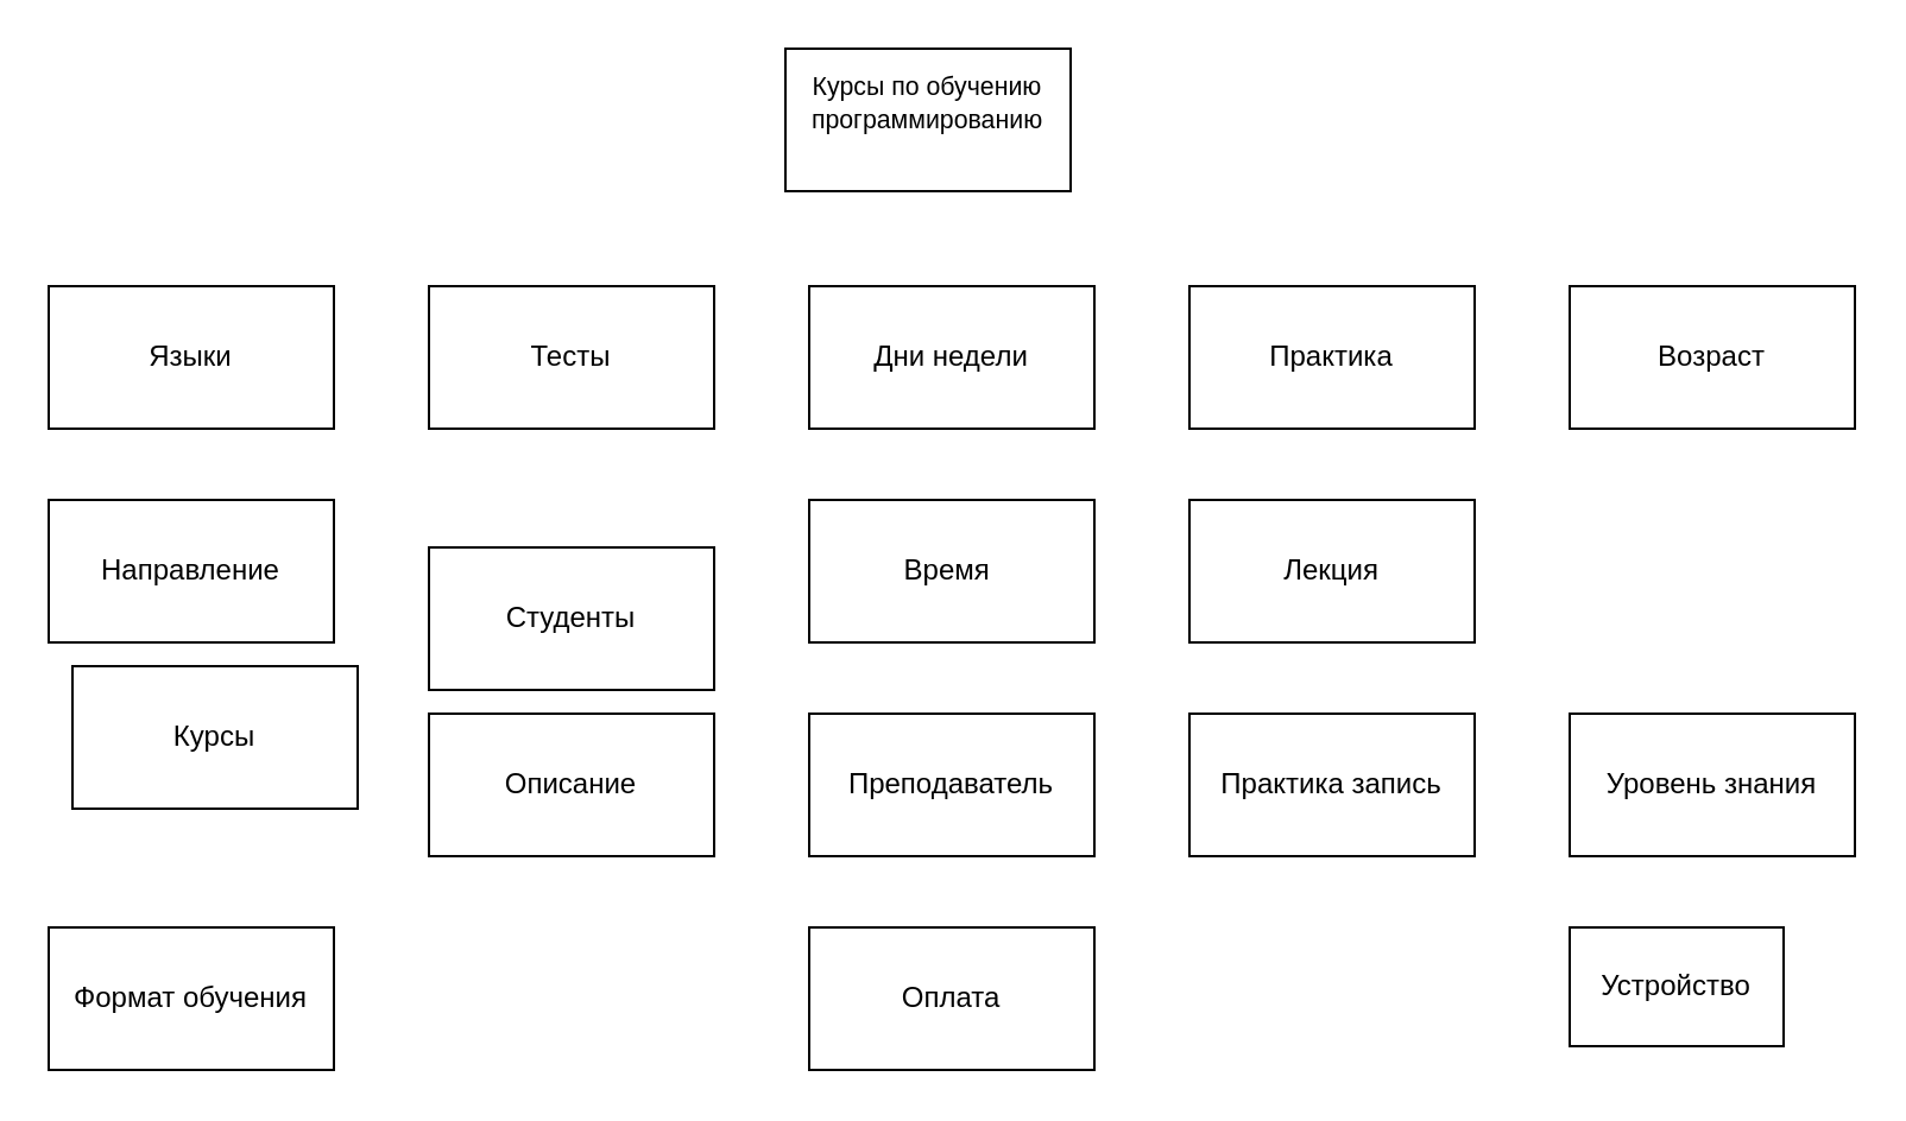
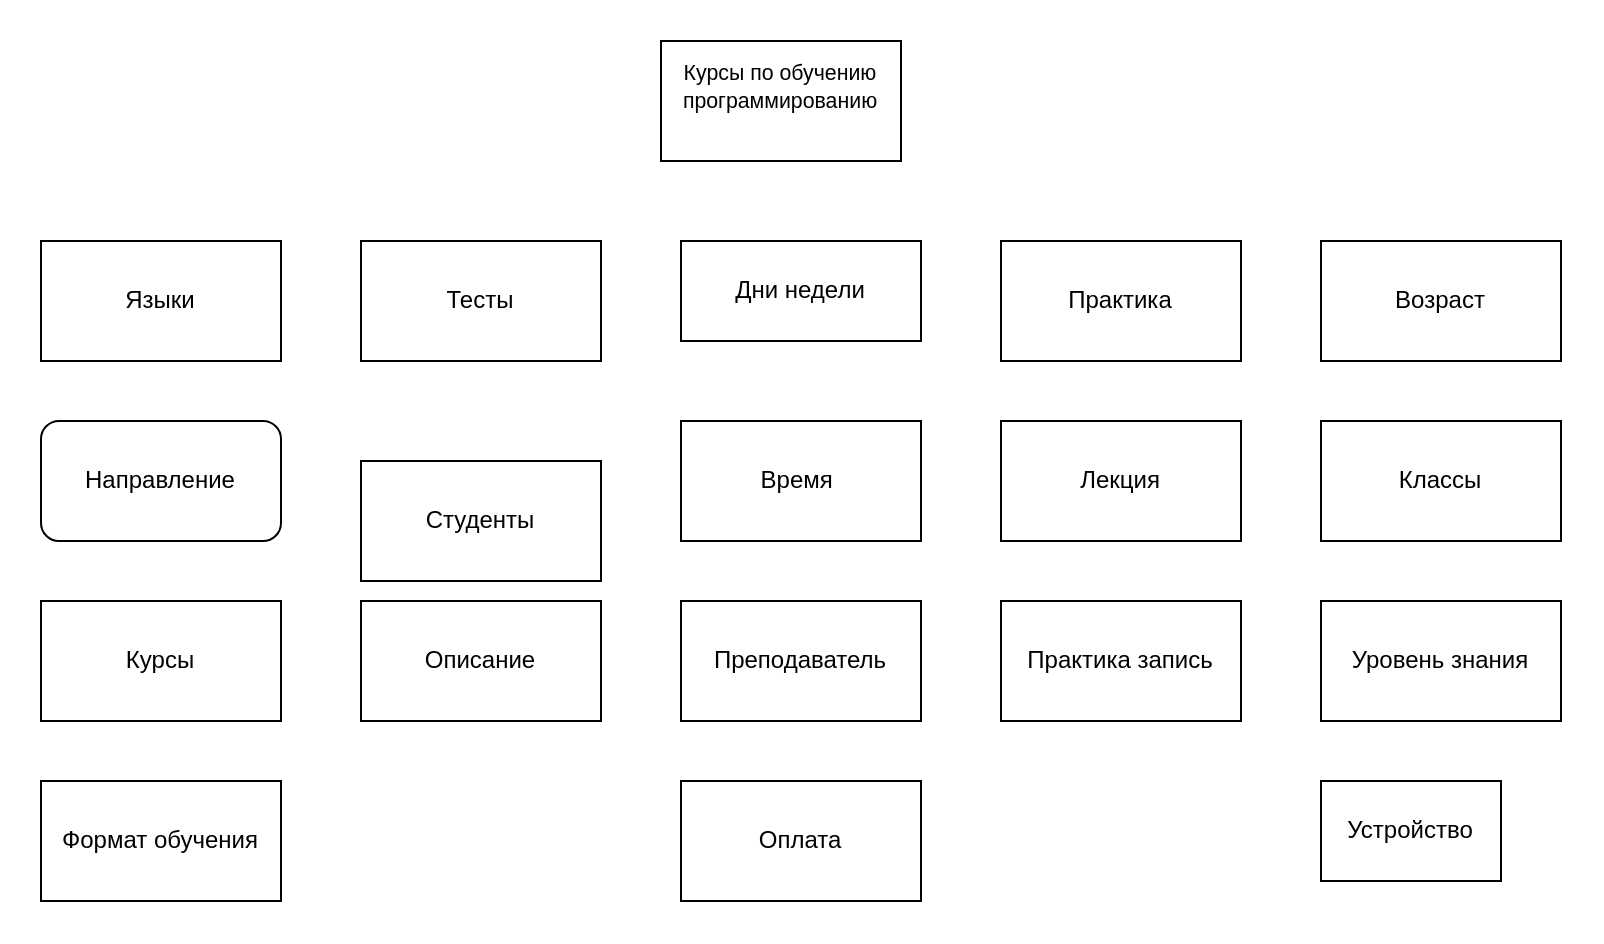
  <mxCell id="0" />
  <mxCell id="1" parent="0" />
  <mxCell id="2" value="&#10;&lt;span data-sheets-userformat=&quot;{&amp;quot;2&amp;quot;:12474,&amp;quot;4&amp;quot;:{&amp;quot;1&amp;quot;:2,&amp;quot;2&amp;quot;:16777215},&amp;quot;6&amp;quot;:{&amp;quot;1&amp;quot;:[{&amp;quot;1&amp;quot;:2,&amp;quot;2&amp;quot;:0,&amp;quot;5&amp;quot;:{&amp;quot;1&amp;quot;:2,&amp;quot;2&amp;quot;:0}},{&amp;quot;1&amp;quot;:0,&amp;quot;2&amp;quot;:0,&amp;quot;3&amp;quot;:3},{&amp;quot;1&amp;quot;:1,&amp;quot;2&amp;quot;:0,&amp;quot;4&amp;quot;:1}]},&amp;quot;7&amp;quot;:{&amp;quot;1&amp;quot;:[{&amp;quot;1&amp;quot;:2,&amp;quot;2&amp;quot;:0,&amp;quot;5&amp;quot;:{&amp;quot;1&amp;quot;:2,&amp;quot;2&amp;quot;:0}},{&amp;quot;1&amp;quot;:0,&amp;quot;2&amp;quot;:0,&amp;quot;3&amp;quot;:3},{&amp;quot;1&amp;quot;:1,&amp;quot;2&amp;quot;:0,&amp;quot;4&amp;quot;:1}]},&amp;quot;8&amp;quot;:{&amp;quot;1&amp;quot;:[{&amp;quot;1&amp;quot;:2,&amp;quot;2&amp;quot;:0,&amp;quot;5&amp;quot;:{&amp;quot;1&amp;quot;:2,&amp;quot;2&amp;quot;:0}},{&amp;quot;1&amp;quot;:0,&amp;quot;2&amp;quot;:0,&amp;quot;3&amp;quot;:3},{&amp;quot;1&amp;quot;:1,&amp;quot;2&amp;quot;:0,&amp;quot;4&amp;quot;:1}]},&amp;quot;10&amp;quot;:2,&amp;quot;15&amp;quot;:&amp;quot;Arial&amp;quot;,&amp;quot;16&amp;quot;:8}&quot; data-sheets-value=&quot;{&amp;quot;1&amp;quot;:2,&amp;quot;2&amp;quot;:&amp;quot;Курсы по обучению программированию&amp;quot;}&quot; style=&quot;font-size:8pt;font-family:Arial;font-style:normal;&quot;&gt;Курсы по обучению программированию&lt;/span&gt;&#10;&#10;" style="rounded=0;whiteSpace=wrap;html=1;" vertex="1" parent="1"><mxGeometry x="330" y="20" width="120" height="60" as="geometry" /></mxCell>
  <mxCell id="3" value="Языки" style="rounded=0;whiteSpace=wrap;html=1;" vertex="1" parent="1"><mxGeometry x="20" y="120" width="120" height="60" as="geometry" /></mxCell>
- <mxCell id="4" value="Направление&lt;br&gt;" style="rounded=0;whiteSpace=wrap;html=1;" vertex="1" parent="1"><mxGeometry x="20" y="210" width="120" height="60" as="geometry" /></mxCell>
- <mxCell id="5" value="Курсы&lt;br&gt;" style="rounded=0;whiteSpace=wrap;html=1;" vertex="1" parent="1"><mxGeometry x="30" y="280" width="120" height="60" as="geometry" /></mxCell>
+ <mxCell id="4" value="Направление&lt;br&gt;" style="whiteSpace=wrap;html=1;rounded=1;" vertex="1" parent="1"><mxGeometry x="20" y="210" width="120" height="60" as="geometry" /></mxCell>
+ <mxCell id="5" value="Курсы&lt;br&gt;" style="rounded=0;whiteSpace=wrap;html=1;" vertex="1" parent="1"><mxGeometry x="20" y="300" width="120" height="60" as="geometry" /></mxCell>
  <mxCell id="6" value="Тесты" style="rounded=0;whiteSpace=wrap;html=1;" vertex="1" parent="1"><mxGeometry x="180" y="120" width="120" height="60" as="geometry" /></mxCell>
  <mxCell id="7" value="Студенты" style="rounded=0;whiteSpace=wrap;html=1;" vertex="1" parent="1"><mxGeometry x="180" y="230" width="120" height="60" as="geometry" /></mxCell>
  <mxCell id="8" value="Описание" style="rounded=0;whiteSpace=wrap;html=1;" vertex="1" parent="1"><mxGeometry x="180" y="300" width="120" height="60" as="geometry" /></mxCell>
- <mxCell id="9" value="Дни недели" style="rounded=0;whiteSpace=wrap;html=1;" vertex="1" parent="1"><mxGeometry x="340" y="120" width="120" height="60" as="geometry" /></mxCell>
+ <mxCell id="9" value="Дни недели" style="rounded=0;whiteSpace=wrap;html=1;" vertex="1" parent="1"><mxGeometry x="340" y="120" width="120" height="50" as="geometry" /></mxCell>
  <mxCell id="10" value="Время&amp;nbsp;&lt;br&gt;" style="rounded=0;whiteSpace=wrap;html=1;" vertex="1" parent="1"><mxGeometry x="340" y="210" width="120" height="60" as="geometry" /></mxCell>
  <mxCell id="11" value="Преподаватель&lt;br&gt;" style="rounded=0;whiteSpace=wrap;html=1;" vertex="1" parent="1"><mxGeometry x="340" y="300" width="120" height="60" as="geometry" /></mxCell>
  <mxCell id="12" value="&lt;font&gt;Практика&lt;/font&gt;" style="rounded=0;whiteSpace=wrap;html=1;" vertex="1" parent="1"><mxGeometry x="500" y="120" width="120" height="60" as="geometry" /></mxCell>
  <mxCell id="13" value="Лекция" style="rounded=0;whiteSpace=wrap;html=1;" vertex="1" parent="1"><mxGeometry x="500" y="210" width="120" height="60" as="geometry" /></mxCell>
  <mxCell id="14" value="Практика запись" style="rounded=0;whiteSpace=wrap;html=1;" vertex="1" parent="1"><mxGeometry x="500" y="300" width="120" height="60" as="geometry" /></mxCell>
  <mxCell id="15" value="Возраст&lt;br&gt;" style="rounded=0;whiteSpace=wrap;html=1;" vertex="1" parent="1"><mxGeometry x="660" y="120" width="120" height="60" as="geometry" /></mxCell>
+ <mxCell id="16" value="Классы&lt;br&gt;" style="rounded=0;whiteSpace=wrap;html=1;" vertex="1" parent="1"><mxGeometry x="660" y="210" width="120" height="60" as="geometry" /></mxCell>
  <mxCell id="17" value="Уровень знания&lt;br&gt;" style="rounded=0;whiteSpace=wrap;html=1;" vertex="1" parent="1"><mxGeometry x="660" y="300" width="120" height="60" as="geometry" /></mxCell>
  <mxCell id="18" value="Формат обучения" style="rounded=0;whiteSpace=wrap;html=1;" vertex="1" parent="1"><mxGeometry x="20" y="390" width="120" height="60" as="geometry" /></mxCell>
  <mxCell id="19" value="Оплата" style="rounded=0;whiteSpace=wrap;html=1;" vertex="1" parent="1"><mxGeometry x="340" y="390" width="120" height="60" as="geometry" /></mxCell>
  <mxCell id="20" value="Устройство" style="rounded=0;whiteSpace=wrap;html=1;" vertex="1" parent="1"><mxGeometry x="660" y="390" width="90" height="50" as="geometry" /></mxCell>
